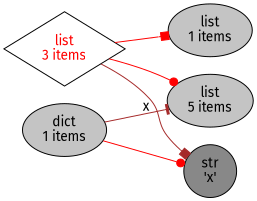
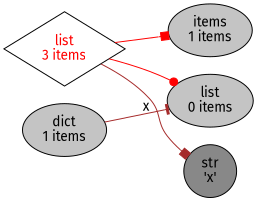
  digraph {
    fontname="Fira Sans"
    rankdir=LR
    node [fillcolor="0,0,0.766667" fontname="Fira Sans" shape=ellipse style=filled]
    edge [arrowhead=box color=red fontname="Fira Sans"]
    n1 [fillcolor="0,0,1" fontcolor=red label="list\n3 items" shape=diamond]
-   n2 [label="list\n1 items"]
-   n3 [label="list\n5 items"]
+   n2 [label="items\n1 items"]
+   n3 [label="list\n0 items"]
    n4 [fillcolor="0,0,0.533333" label="str\n'x'"]
    n5 [label="dict\n1 items"]
    n1 -> n2
    n1 -> n3 [arrowhead=dot]
    n1 -> n4 [color=brown]
    n5 -> n3 [arrowhead=tee color=brown label=x weight=2]
-   n5 -> n4 [arrowhead=dot]
  }
